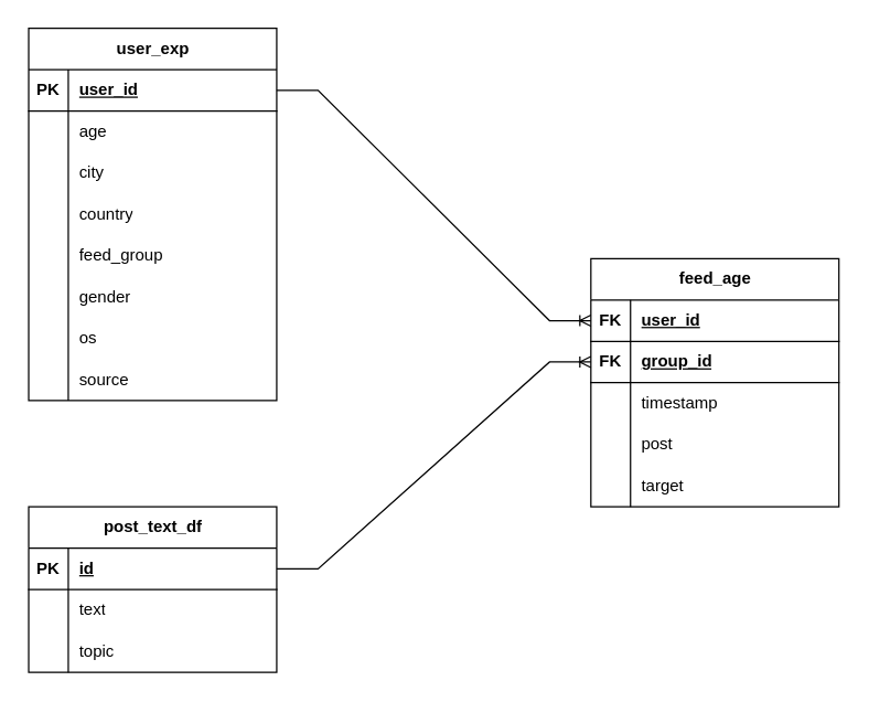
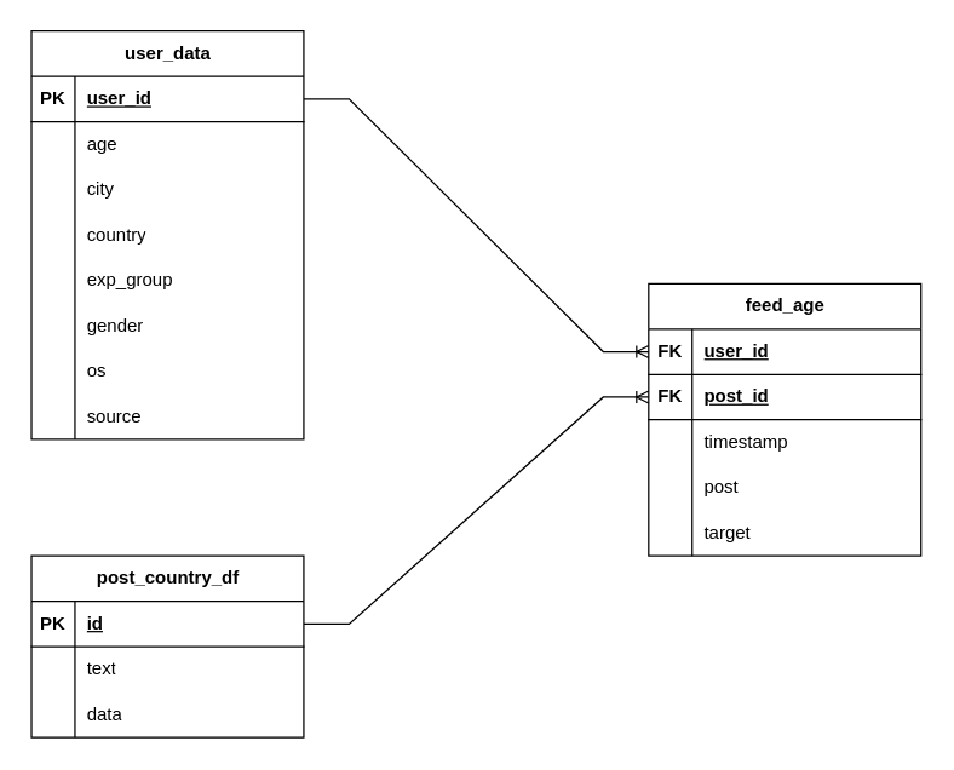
  <mxCell id="0" />
  <mxCell id="1" parent="0" />
- <mxCell id="2" value="user_exp" style="shape=table;startSize=30;container=1;collapsible=1;childLayout=tableLayout;fixedRows=1;rowLines=0;fontStyle=1;align=center;resizeLast=1;html=1;" vertex="1" parent="1"><mxGeometry x="20" y="20" width="180" height="270" as="geometry" /></mxCell>
+ <mxCell id="2" value="user_data" style="shape=table;startSize=30;container=1;collapsible=1;childLayout=tableLayout;fixedRows=1;rowLines=0;fontStyle=1;align=center;resizeLast=1;html=1;" vertex="1" parent="1"><mxGeometry x="20" y="20" width="180" height="270" as="geometry" /></mxCell>
  <mxCell id="3" value="" style="shape=tableRow;horizontal=0;startSize=0;swimlaneHead=0;swimlaneBody=0;fillColor=none;collapsible=0;dropTarget=0;points=[[0,0.5],[1,0.5]];portConstraint=eastwest;top=0;left=0;right=0;bottom=1;" vertex="1" parent="2"><mxGeometry y="30" width="180" height="30" as="geometry" /></mxCell>
  <mxCell id="4" value="PK" style="shape=partialRectangle;connectable=0;fillColor=none;top=0;left=0;bottom=0;right=0;fontStyle=1;overflow=hidden;whiteSpace=wrap;html=1;" vertex="1" parent="3"><mxGeometry width="28.75" height="30" as="geometry"><mxRectangle width="28.75" height="30" as="alternateBounds" /></mxGeometry></mxCell>
  <mxCell id="5" value="user_id" style="shape=partialRectangle;connectable=0;fillColor=none;top=0;left=0;bottom=0;right=0;align=left;spacingLeft=6;fontStyle=5;overflow=hidden;whiteSpace=wrap;html=1;" vertex="1" parent="3"><mxGeometry x="28.75" width="151.25" height="30" as="geometry"><mxRectangle width="151.25" height="30" as="alternateBounds" /></mxGeometry></mxCell>
  <mxCell id="6" value="" style="shape=tableRow;horizontal=0;startSize=0;swimlaneHead=0;swimlaneBody=0;fillColor=none;collapsible=0;dropTarget=0;points=[[0,0.5],[1,0.5]];portConstraint=eastwest;top=0;left=0;right=0;bottom=0;" vertex="1" parent="2"><mxGeometry y="60" width="180" height="30" as="geometry" /></mxCell>
  <mxCell id="7" value="" style="shape=partialRectangle;connectable=0;fillColor=none;top=0;left=0;bottom=0;right=0;editable=1;overflow=hidden;whiteSpace=wrap;html=1;" vertex="1" parent="6"><mxGeometry width="28.75" height="30" as="geometry"><mxRectangle width="28.75" height="30" as="alternateBounds" /></mxGeometry></mxCell>
  <mxCell id="8" value="age" style="shape=partialRectangle;connectable=0;fillColor=none;top=0;left=0;bottom=0;right=0;align=left;spacingLeft=6;overflow=hidden;whiteSpace=wrap;html=1;" vertex="1" parent="6"><mxGeometry x="28.75" width="151.25" height="30" as="geometry"><mxRectangle width="151.25" height="30" as="alternateBounds" /></mxGeometry></mxCell>
  <mxCell id="9" value="" style="shape=tableRow;horizontal=0;startSize=0;swimlaneHead=0;swimlaneBody=0;fillColor=none;collapsible=0;dropTarget=0;points=[[0,0.5],[1,0.5]];portConstraint=eastwest;top=0;left=0;right=0;bottom=0;" vertex="1" parent="2"><mxGeometry y="90" width="180" height="30" as="geometry" /></mxCell>
  <mxCell id="10" value="" style="shape=partialRectangle;connectable=0;fillColor=none;top=0;left=0;bottom=0;right=0;editable=1;overflow=hidden;whiteSpace=wrap;html=1;" vertex="1" parent="9"><mxGeometry width="28.75" height="30" as="geometry"><mxRectangle width="28.75" height="30" as="alternateBounds" /></mxGeometry></mxCell>
  <mxCell id="11" value="city" style="shape=partialRectangle;connectable=0;fillColor=none;top=0;left=0;bottom=0;right=0;align=left;spacingLeft=6;overflow=hidden;whiteSpace=wrap;html=1;" vertex="1" parent="9"><mxGeometry x="28.75" width="151.25" height="30" as="geometry"><mxRectangle width="151.25" height="30" as="alternateBounds" /></mxGeometry></mxCell>
  <mxCell id="12" value="" style="shape=tableRow;horizontal=0;startSize=0;swimlaneHead=0;swimlaneBody=0;fillColor=none;collapsible=0;dropTarget=0;points=[[0,0.5],[1,0.5]];portConstraint=eastwest;top=0;left=0;right=0;bottom=0;" vertex="1" parent="2"><mxGeometry y="120" width="180" height="30" as="geometry" /></mxCell>
  <mxCell id="13" value="" style="shape=partialRectangle;connectable=0;fillColor=none;top=0;left=0;bottom=0;right=0;editable=1;overflow=hidden;whiteSpace=wrap;html=1;" vertex="1" parent="12"><mxGeometry width="28.75" height="30" as="geometry"><mxRectangle width="28.75" height="30" as="alternateBounds" /></mxGeometry></mxCell>
  <mxCell id="14" value="country" style="shape=partialRectangle;connectable=0;fillColor=none;top=0;left=0;bottom=0;right=0;align=left;spacingLeft=6;overflow=hidden;whiteSpace=wrap;html=1;" vertex="1" parent="12"><mxGeometry x="28.75" width="151.25" height="30" as="geometry"><mxRectangle width="151.25" height="30" as="alternateBounds" /></mxGeometry></mxCell>
  <mxCell id="15" value="" style="shape=tableRow;horizontal=0;startSize=0;swimlaneHead=0;swimlaneBody=0;fillColor=none;collapsible=0;dropTarget=0;points=[[0,0.5],[1,0.5]];portConstraint=eastwest;top=0;left=0;right=0;bottom=0;" vertex="1" parent="2"><mxGeometry y="150" width="180" height="30" as="geometry" /></mxCell>
  <mxCell id="16" value="" style="shape=partialRectangle;connectable=0;fillColor=none;top=0;left=0;bottom=0;right=0;editable=1;overflow=hidden;whiteSpace=wrap;html=1;" vertex="1" parent="15"><mxGeometry width="28.75" height="30" as="geometry"><mxRectangle width="28.75" height="30" as="alternateBounds" /></mxGeometry></mxCell>
- <mxCell id="17" value="feed_group" style="shape=partialRectangle;connectable=0;fillColor=none;top=0;left=0;bottom=0;right=0;align=left;spacingLeft=6;overflow=hidden;whiteSpace=wrap;html=1;" vertex="1" parent="15"><mxGeometry x="28.75" width="151.25" height="30" as="geometry"><mxRectangle width="151.25" height="30" as="alternateBounds" /></mxGeometry></mxCell>
+ <mxCell id="17" value="exp_group" style="shape=partialRectangle;connectable=0;fillColor=none;top=0;left=0;bottom=0;right=0;align=left;spacingLeft=6;overflow=hidden;whiteSpace=wrap;html=1;" vertex="1" parent="15"><mxGeometry x="28.75" width="151.25" height="30" as="geometry"><mxRectangle width="151.25" height="30" as="alternateBounds" /></mxGeometry></mxCell>
  <mxCell id="18" value="" style="shape=tableRow;horizontal=0;startSize=0;swimlaneHead=0;swimlaneBody=0;fillColor=none;collapsible=0;dropTarget=0;points=[[0,0.5],[1,0.5]];portConstraint=eastwest;top=0;left=0;right=0;bottom=0;" vertex="1" parent="2"><mxGeometry y="180" width="180" height="30" as="geometry" /></mxCell>
  <mxCell id="19" value="" style="shape=partialRectangle;connectable=0;fillColor=none;top=0;left=0;bottom=0;right=0;editable=1;overflow=hidden;whiteSpace=wrap;html=1;" vertex="1" parent="18"><mxGeometry width="28.75" height="30" as="geometry"><mxRectangle width="28.75" height="30" as="alternateBounds" /></mxGeometry></mxCell>
  <mxCell id="20" value="gender" style="shape=partialRectangle;connectable=0;fillColor=none;top=0;left=0;bottom=0;right=0;align=left;spacingLeft=6;overflow=hidden;whiteSpace=wrap;html=1;" vertex="1" parent="18"><mxGeometry x="28.75" width="151.25" height="30" as="geometry"><mxRectangle width="151.25" height="30" as="alternateBounds" /></mxGeometry></mxCell>
  <mxCell id="21" value="" style="shape=tableRow;horizontal=0;startSize=0;swimlaneHead=0;swimlaneBody=0;fillColor=none;collapsible=0;dropTarget=0;points=[[0,0.5],[1,0.5]];portConstraint=eastwest;top=0;left=0;right=0;bottom=0;" vertex="1" parent="2"><mxGeometry y="210" width="180" height="30" as="geometry" /></mxCell>
  <mxCell id="22" value="" style="shape=partialRectangle;connectable=0;fillColor=none;top=0;left=0;bottom=0;right=0;editable=1;overflow=hidden;whiteSpace=wrap;html=1;" vertex="1" parent="21"><mxGeometry width="28.75" height="30" as="geometry"><mxRectangle width="28.75" height="30" as="alternateBounds" /></mxGeometry></mxCell>
  <mxCell id="23" value="os" style="shape=partialRectangle;connectable=0;fillColor=none;top=0;left=0;bottom=0;right=0;align=left;spacingLeft=6;overflow=hidden;whiteSpace=wrap;html=1;" vertex="1" parent="21"><mxGeometry x="28.75" width="151.25" height="30" as="geometry"><mxRectangle width="151.25" height="30" as="alternateBounds" /></mxGeometry></mxCell>
  <mxCell id="24" value="" style="shape=tableRow;horizontal=0;startSize=0;swimlaneHead=0;swimlaneBody=0;fillColor=none;collapsible=0;dropTarget=0;points=[[0,0.5],[1,0.5]];portConstraint=eastwest;top=0;left=0;right=0;bottom=0;" vertex="1" parent="2"><mxGeometry y="240" width="180" height="30" as="geometry" /></mxCell>
  <mxCell id="25" value="" style="shape=partialRectangle;connectable=0;fillColor=none;top=0;left=0;bottom=0;right=0;editable=1;overflow=hidden;whiteSpace=wrap;html=1;" vertex="1" parent="24"><mxGeometry width="28.75" height="30" as="geometry"><mxRectangle width="28.75" height="30" as="alternateBounds" /></mxGeometry></mxCell>
  <mxCell id="26" value="source" style="shape=partialRectangle;connectable=0;fillColor=none;top=0;left=0;bottom=0;right=0;align=left;spacingLeft=6;overflow=hidden;whiteSpace=wrap;html=1;" vertex="1" parent="24"><mxGeometry x="28.75" width="151.25" height="30" as="geometry"><mxRectangle width="151.25" height="30" as="alternateBounds" /></mxGeometry></mxCell>
- <mxCell id="27" value="post_text_df" style="shape=table;startSize=30;container=1;collapsible=1;childLayout=tableLayout;fixedRows=1;rowLines=0;fontStyle=1;align=center;resizeLast=1;html=1;" vertex="1" parent="1"><mxGeometry x="20" y="367" width="180" height="120" as="geometry" /></mxCell>
+ <mxCell id="27" value="post_country_df" style="shape=table;startSize=30;container=1;collapsible=1;childLayout=tableLayout;fixedRows=1;rowLines=0;fontStyle=1;align=center;resizeLast=1;html=1;" vertex="1" parent="1"><mxGeometry x="20" y="367" width="180" height="120" as="geometry" /></mxCell>
  <mxCell id="28" value="" style="shape=tableRow;horizontal=0;startSize=0;swimlaneHead=0;swimlaneBody=0;fillColor=none;collapsible=0;dropTarget=0;points=[[0,0.5],[1,0.5]];portConstraint=eastwest;top=0;left=0;right=0;bottom=1;" vertex="1" parent="27"><mxGeometry y="30" width="180" height="30" as="geometry" /></mxCell>
  <mxCell id="29" value="PK" style="shape=partialRectangle;connectable=0;fillColor=none;top=0;left=0;bottom=0;right=0;fontStyle=1;overflow=hidden;whiteSpace=wrap;html=1;" vertex="1" parent="28"><mxGeometry width="28.75" height="30" as="geometry"><mxRectangle width="28.75" height="30" as="alternateBounds" /></mxGeometry></mxCell>
  <mxCell id="30" value="id" style="shape=partialRectangle;connectable=0;fillColor=none;top=0;left=0;bottom=0;right=0;align=left;spacingLeft=6;fontStyle=5;overflow=hidden;whiteSpace=wrap;html=1;" vertex="1" parent="28"><mxGeometry x="28.75" width="151.25" height="30" as="geometry"><mxRectangle width="151.25" height="30" as="alternateBounds" /></mxGeometry></mxCell>
  <mxCell id="31" value="" style="shape=tableRow;horizontal=0;startSize=0;swimlaneHead=0;swimlaneBody=0;fillColor=none;collapsible=0;dropTarget=0;points=[[0,0.5],[1,0.5]];portConstraint=eastwest;top=0;left=0;right=0;bottom=0;" vertex="1" parent="27"><mxGeometry y="60" width="180" height="30" as="geometry" /></mxCell>
  <mxCell id="32" value="" style="shape=partialRectangle;connectable=0;fillColor=none;top=0;left=0;bottom=0;right=0;editable=1;overflow=hidden;whiteSpace=wrap;html=1;" vertex="1" parent="31"><mxGeometry width="28.75" height="30" as="geometry"><mxRectangle width="28.75" height="30" as="alternateBounds" /></mxGeometry></mxCell>
  <mxCell id="33" value="text" style="shape=partialRectangle;connectable=0;fillColor=none;top=0;left=0;bottom=0;right=0;align=left;spacingLeft=6;overflow=hidden;whiteSpace=wrap;html=1;" vertex="1" parent="31"><mxGeometry x="28.75" width="151.25" height="30" as="geometry"><mxRectangle width="151.25" height="30" as="alternateBounds" /></mxGeometry></mxCell>
  <mxCell id="34" value="" style="shape=tableRow;horizontal=0;startSize=0;swimlaneHead=0;swimlaneBody=0;fillColor=none;collapsible=0;dropTarget=0;points=[[0,0.5],[1,0.5]];portConstraint=eastwest;top=0;left=0;right=0;bottom=0;" vertex="1" parent="27"><mxGeometry y="90" width="180" height="30" as="geometry" /></mxCell>
  <mxCell id="35" value="" style="shape=partialRectangle;connectable=0;fillColor=none;top=0;left=0;bottom=0;right=0;editable=1;overflow=hidden;whiteSpace=wrap;html=1;" vertex="1" parent="34"><mxGeometry width="28.75" height="30" as="geometry"><mxRectangle width="28.75" height="30" as="alternateBounds" /></mxGeometry></mxCell>
- <mxCell id="36" value="topic" style="shape=partialRectangle;connectable=0;fillColor=none;top=0;left=0;bottom=0;right=0;align=left;spacingLeft=6;overflow=hidden;whiteSpace=wrap;html=1;" vertex="1" parent="34"><mxGeometry x="28.75" width="151.25" height="30" as="geometry"><mxRectangle width="151.25" height="30" as="alternateBounds" /></mxGeometry></mxCell>
+ <mxCell id="36" value="data" style="shape=partialRectangle;connectable=0;fillColor=none;top=0;left=0;bottom=0;right=0;align=left;spacingLeft=6;overflow=hidden;whiteSpace=wrap;html=1;" vertex="1" parent="34"><mxGeometry x="28.75" width="151.25" height="30" as="geometry"><mxRectangle width="151.25" height="30" as="alternateBounds" /></mxGeometry></mxCell>
  <mxCell id="37" value="feed_age" style="shape=table;startSize=30;container=1;collapsible=1;childLayout=tableLayout;fixedRows=1;rowLines=0;fontStyle=1;align=center;resizeLast=1;html=1;" vertex="1" parent="1"><mxGeometry x="428" y="187" width="180" height="180" as="geometry" /></mxCell>
  <mxCell id="38" value="" style="shape=tableRow;horizontal=0;startSize=0;swimlaneHead=0;swimlaneBody=0;fillColor=none;collapsible=0;dropTarget=0;points=[[0,0.5],[1,0.5]];portConstraint=eastwest;top=0;left=0;right=0;bottom=1;" vertex="1" parent="37"><mxGeometry y="30" width="180" height="30" as="geometry" /></mxCell>
  <mxCell id="39" value="FK" style="shape=partialRectangle;connectable=0;fillColor=none;top=0;left=0;bottom=0;right=0;fontStyle=1;overflow=hidden;whiteSpace=wrap;html=1;" vertex="1" parent="38"><mxGeometry width="28.75" height="30" as="geometry"><mxRectangle width="28.75" height="30" as="alternateBounds" /></mxGeometry></mxCell>
  <mxCell id="40" value="user_id" style="shape=partialRectangle;connectable=0;fillColor=none;top=0;left=0;bottom=0;right=0;align=left;spacingLeft=6;fontStyle=5;overflow=hidden;whiteSpace=wrap;html=1;" vertex="1" parent="38"><mxGeometry x="28.75" width="151.25" height="30" as="geometry"><mxRectangle width="151.25" height="30" as="alternateBounds" /></mxGeometry></mxCell>
  <mxCell id="41" value="" style="shape=tableRow;horizontal=0;startSize=0;swimlaneHead=0;swimlaneBody=0;fillColor=none;collapsible=0;dropTarget=0;points=[[0,0.5],[1,0.5]];portConstraint=eastwest;top=0;left=0;right=0;bottom=1;" vertex="1" parent="37"><mxGeometry y="60" width="180" height="30" as="geometry" /></mxCell>
  <mxCell id="42" value="FK" style="shape=partialRectangle;connectable=0;fillColor=none;top=0;left=0;bottom=0;right=0;fontStyle=1;overflow=hidden;whiteSpace=wrap;html=1;" vertex="1" parent="41"><mxGeometry width="28.75" height="30" as="geometry"><mxRectangle width="28.75" height="30" as="alternateBounds" /></mxGeometry></mxCell>
- <mxCell id="43" value="group_id" style="shape=partialRectangle;connectable=0;fillColor=none;top=0;left=0;bottom=0;right=0;align=left;spacingLeft=6;fontStyle=5;overflow=hidden;whiteSpace=wrap;html=1;" vertex="1" parent="41"><mxGeometry x="28.75" width="151.25" height="30" as="geometry"><mxRectangle width="151.25" height="30" as="alternateBounds" /></mxGeometry></mxCell>
+ <mxCell id="43" value="post_id" style="shape=partialRectangle;connectable=0;fillColor=none;top=0;left=0;bottom=0;right=0;align=left;spacingLeft=6;fontStyle=5;overflow=hidden;whiteSpace=wrap;html=1;" vertex="1" parent="41"><mxGeometry x="28.75" width="151.25" height="30" as="geometry"><mxRectangle width="151.25" height="30" as="alternateBounds" /></mxGeometry></mxCell>
  <mxCell id="44" value="" style="shape=tableRow;horizontal=0;startSize=0;swimlaneHead=0;swimlaneBody=0;fillColor=none;collapsible=0;dropTarget=0;points=[[0,0.5],[1,0.5]];portConstraint=eastwest;top=0;left=0;right=0;bottom=0;" vertex="1" parent="37"><mxGeometry y="90" width="180" height="30" as="geometry" /></mxCell>
  <mxCell id="45" value="" style="shape=partialRectangle;connectable=0;fillColor=none;top=0;left=0;bottom=0;right=0;editable=1;overflow=hidden;whiteSpace=wrap;html=1;" vertex="1" parent="44"><mxGeometry width="28.75" height="30" as="geometry"><mxRectangle width="28.75" height="30" as="alternateBounds" /></mxGeometry></mxCell>
  <mxCell id="46" value="timestamp" style="shape=partialRectangle;connectable=0;fillColor=none;top=0;left=0;bottom=0;right=0;align=left;spacingLeft=6;overflow=hidden;whiteSpace=wrap;html=1;" vertex="1" parent="44"><mxGeometry x="28.75" width="151.25" height="30" as="geometry"><mxRectangle width="151.25" height="30" as="alternateBounds" /></mxGeometry></mxCell>
  <mxCell id="47" value="" style="shape=tableRow;horizontal=0;startSize=0;swimlaneHead=0;swimlaneBody=0;fillColor=none;collapsible=0;dropTarget=0;points=[[0,0.5],[1,0.5]];portConstraint=eastwest;top=0;left=0;right=0;bottom=0;" vertex="1" parent="37"><mxGeometry y="120" width="180" height="30" as="geometry" /></mxCell>
  <mxCell id="48" value="" style="shape=partialRectangle;connectable=0;fillColor=none;top=0;left=0;bottom=0;right=0;editable=1;overflow=hidden;whiteSpace=wrap;html=1;" vertex="1" parent="47"><mxGeometry width="28.75" height="30" as="geometry"><mxRectangle width="28.75" height="30" as="alternateBounds" /></mxGeometry></mxCell>
  <mxCell id="49" value="post" style="shape=partialRectangle;connectable=0;fillColor=none;top=0;left=0;bottom=0;right=0;align=left;spacingLeft=6;overflow=hidden;whiteSpace=wrap;html=1;" vertex="1" parent="47"><mxGeometry x="28.75" width="151.25" height="30" as="geometry"><mxRectangle width="151.25" height="30" as="alternateBounds" /></mxGeometry></mxCell>
  <mxCell id="50" value="" style="shape=tableRow;horizontal=0;startSize=0;swimlaneHead=0;swimlaneBody=0;fillColor=none;collapsible=0;dropTarget=0;points=[[0,0.5],[1,0.5]];portConstraint=eastwest;top=0;left=0;right=0;bottom=0;" vertex="1" parent="37"><mxGeometry y="150" width="180" height="30" as="geometry" /></mxCell>
  <mxCell id="51" value="" style="shape=partialRectangle;connectable=0;fillColor=none;top=0;left=0;bottom=0;right=0;editable=1;overflow=hidden;whiteSpace=wrap;html=1;" vertex="1" parent="50"><mxGeometry width="28.75" height="30" as="geometry"><mxRectangle width="28.75" height="30" as="alternateBounds" /></mxGeometry></mxCell>
  <mxCell id="52" value="target" style="shape=partialRectangle;connectable=0;fillColor=none;top=0;left=0;bottom=0;right=0;align=left;spacingLeft=6;overflow=hidden;whiteSpace=wrap;html=1;" vertex="1" parent="50"><mxGeometry x="28.75" width="151.25" height="30" as="geometry"><mxRectangle width="151.25" height="30" as="alternateBounds" /></mxGeometry></mxCell>
  <mxCell id="53" value="" style="edgeStyle=entityRelationEdgeStyle;fontSize=12;html=1;endArrow=ERoneToMany;rounded=0;entryX=0;entryY=0.5;entryDx=0;entryDy=0;exitX=1;exitY=0.5;exitDx=0;exitDy=0;" edge="1" parent="1" source="3" target="38"><mxGeometry width="100" height="100" relative="1" as="geometry"><mxPoint x="301" y="294" as="sourcePoint" /><mxPoint x="401" y="194" as="targetPoint" /></mxGeometry></mxCell>
  <mxCell id="54" value="" style="edgeStyle=entityRelationEdgeStyle;fontSize=12;html=1;endArrow=ERoneToMany;rounded=0;exitX=1;exitY=0.5;exitDx=0;exitDy=0;entryX=0;entryY=0.5;entryDx=0;entryDy=0;" edge="1" parent="1" source="28" target="41"><mxGeometry width="100" height="100" relative="1" as="geometry"><mxPoint x="301" y="294" as="sourcePoint" /><mxPoint x="401" y="194" as="targetPoint" /></mxGeometry></mxCell>
